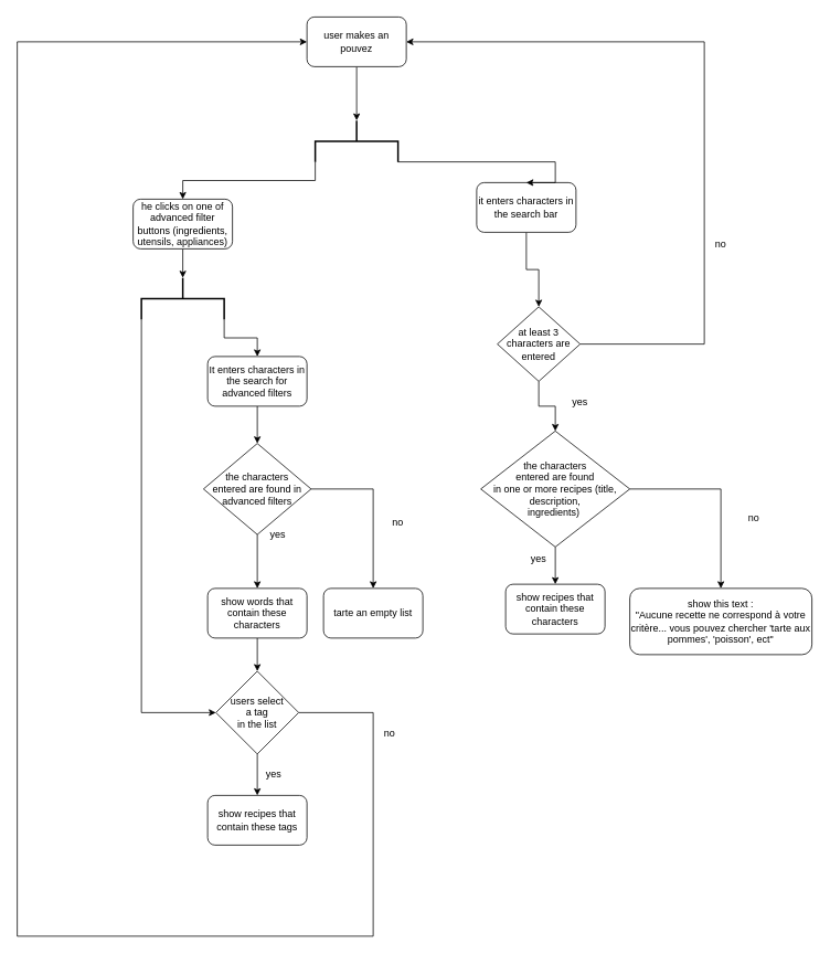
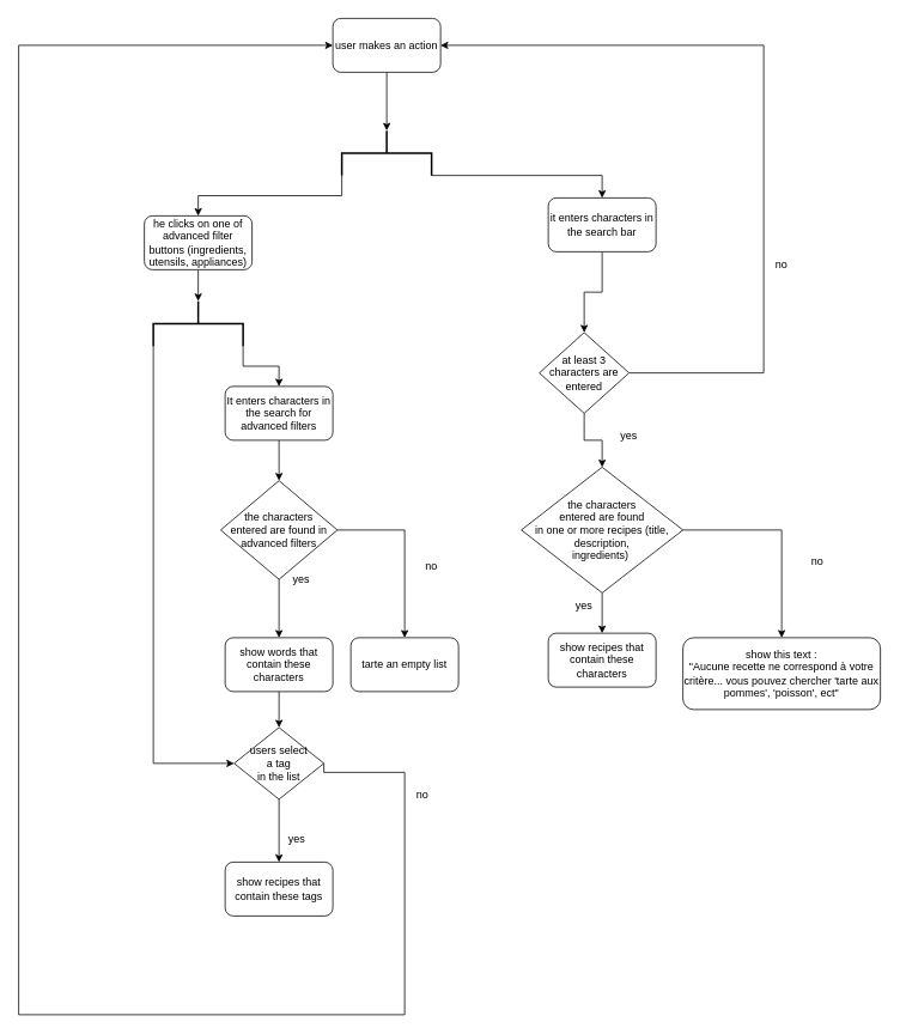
  <mxCell id="0" />
  <mxCell id="1" parent="0" />
  <mxCell id="2" style="edgeStyle=orthogonalEdgeStyle;rounded=0;orthogonalLoop=1;jettySize=auto;html=1;exitX=0.5;exitY=1;exitDx=0;exitDy=0;" edge="1" parent="1" source="3" target="6"><mxGeometry relative="1" as="geometry" /></mxCell>
- <mxCell id="3" value="it enters characters in the search bar" style="rounded=1;whiteSpace=wrap;html=1;" parent="1" vertex="1"><mxGeometry x="575" y="220" width="120" height="60" as="geometry" /></mxCell>
+ <mxCell id="3" value="it enters characters in the search bar" style="rounded=1;whiteSpace=wrap;html=1;" parent="1" vertex="1"><mxGeometry x="610" y="220" width="120" height="60" as="geometry" /></mxCell>
  <mxCell id="4" style="edgeStyle=orthogonalEdgeStyle;rounded=0;orthogonalLoop=1;jettySize=auto;html=1;exitX=0.5;exitY=1;exitDx=0;exitDy=0;entryX=0.5;entryY=0;entryDx=0;entryDy=0;" parent="1" source="6" target="11" edge="1"><mxGeometry relative="1" as="geometry"><mxPoint x="670" y="480" as="targetPoint" /></mxGeometry></mxCell>
  <mxCell id="5" style="edgeStyle=orthogonalEdgeStyle;rounded=0;orthogonalLoop=1;jettySize=auto;html=1;exitX=1;exitY=0.5;exitDx=0;exitDy=0;entryX=1;entryY=0.5;entryDx=0;entryDy=0;" parent="1" source="6" target="20" edge="1"><mxGeometry relative="1" as="geometry"><Array as="points"><mxPoint x="850" y="415" /><mxPoint x="850" y="50" /></Array><mxPoint x="820" y="290" as="targetPoint" /></mxGeometry></mxCell>
  <mxCell id="6" value="at least 3 characters are entered" style="rhombus;whiteSpace=wrap;html=1;" parent="1" vertex="1"><mxGeometry x="600" y="370" width="100" height="90" as="geometry" /></mxCell>
  <mxCell id="7" value="yes" style="text;html=1;strokeColor=none;fillColor=none;align=center;verticalAlign=middle;whiteSpace=wrap;rounded=0;" parent="1" vertex="1"><mxGeometry x="670" y="470" width="60" height="30" as="geometry" /></mxCell>
  <mxCell id="8" value="no" style="text;html=1;strokeColor=none;fillColor=none;align=center;verticalAlign=middle;whiteSpace=wrap;rounded=0;" parent="1" vertex="1"><mxGeometry x="840" y="280" width="60" height="30" as="geometry" /></mxCell>
  <mxCell id="9" style="edgeStyle=orthogonalEdgeStyle;rounded=0;orthogonalLoop=1;jettySize=auto;html=1;exitX=0.5;exitY=1;exitDx=0;exitDy=0;" parent="1" source="11" target="12" edge="1"><mxGeometry relative="1" as="geometry" /></mxCell>
  <mxCell id="10" style="edgeStyle=orthogonalEdgeStyle;rounded=0;orthogonalLoop=1;jettySize=auto;html=1;exitX=1;exitY=0.5;exitDx=0;exitDy=0;entryX=0.5;entryY=0;entryDx=0;entryDy=0;" parent="1" source="11" target="14" edge="1"><mxGeometry relative="1" as="geometry" /></mxCell>
  <mxCell id="11" value="the characters &lt;br&gt;entered are found &lt;br&gt;in one or more recipes (title,&lt;br&gt;description,&lt;br&gt;ingredients)&amp;nbsp;" style="rhombus;whiteSpace=wrap;html=1;" parent="1" vertex="1"><mxGeometry x="580" y="520" width="180" height="140" as="geometry" /></mxCell>
  <mxCell id="12" value="show recipes that contain these characters" style="rounded=1;whiteSpace=wrap;html=1;" parent="1" vertex="1"><mxGeometry x="610" y="705" width="120" height="60" as="geometry" /></mxCell>
  <mxCell id="13" value="yes" style="text;html=1;strokeColor=none;fillColor=none;align=center;verticalAlign=middle;whiteSpace=wrap;rounded=0;" parent="1" vertex="1"><mxGeometry x="620" y="660" width="60" height="30" as="geometry" /></mxCell>
  <mxCell id="14" value="show this text :&lt;br&gt;&quot;Aucune recette ne correspond à votre critère... vous pouvez chercher 'tarte aux pommes', 'poisson', ect&quot;" style="rounded=1;whiteSpace=wrap;html=1;" parent="1" vertex="1"><mxGeometry x="760" y="710" width="220" height="80" as="geometry" /></mxCell>
  <mxCell id="15" value="no" style="text;html=1;strokeColor=none;fillColor=none;align=center;verticalAlign=middle;whiteSpace=wrap;rounded=0;" parent="1" vertex="1"><mxGeometry x="880" y="610" width="60" height="30" as="geometry" /></mxCell>
  <mxCell id="16" style="edgeStyle=orthogonalEdgeStyle;rounded=0;orthogonalLoop=1;jettySize=auto;html=1;exitX=1;exitY=0;exitDx=0;exitDy=0;exitPerimeter=0;entryX=0.5;entryY=0;entryDx=0;entryDy=0;" edge="1" parent="1" source="18" target="3"><mxGeometry relative="1" as="geometry"><Array as="points"><mxPoint x="670" y="195" /></Array></mxGeometry></mxCell>
  <mxCell id="17" style="edgeStyle=orthogonalEdgeStyle;rounded=0;orthogonalLoop=1;jettySize=auto;html=1;exitX=1;exitY=1;exitDx=0;exitDy=0;exitPerimeter=0;" edge="1" parent="1" source="18" target="22"><mxGeometry relative="1" as="geometry" /></mxCell>
  <mxCell id="18" value="" style="strokeWidth=2;html=1;shape=mxgraph.flowchart.annotation_2;align=left;labelPosition=right;pointerEvents=1;rotation=90;" vertex="1" parent="1"><mxGeometry x="405" y="120" width="50" height="100" as="geometry" /></mxCell>
  <mxCell id="19" style="edgeStyle=orthogonalEdgeStyle;rounded=0;orthogonalLoop=1;jettySize=auto;html=1;exitX=0.5;exitY=1;exitDx=0;exitDy=0;entryX=0;entryY=0.5;entryDx=0;entryDy=0;entryPerimeter=0;" edge="1" parent="1" source="20" target="18"><mxGeometry relative="1" as="geometry" /></mxCell>
- <mxCell id="20" value="user makes an pouvez" style="rounded=1;whiteSpace=wrap;html=1;" vertex="1" parent="1"><mxGeometry x="370" y="20" width="120" height="60" as="geometry" /></mxCell>
+ <mxCell id="20" value="user makes an action" style="rounded=1;whiteSpace=wrap;html=1;" vertex="1" parent="1"><mxGeometry x="370" y="20" width="120" height="60" as="geometry" /></mxCell>
  <mxCell id="21" style="edgeStyle=orthogonalEdgeStyle;rounded=0;orthogonalLoop=1;jettySize=auto;html=1;exitX=0.5;exitY=1;exitDx=0;exitDy=0;entryX=0;entryY=0.5;entryDx=0;entryDy=0;entryPerimeter=0;" edge="1" parent="1" source="22" target="25"><mxGeometry relative="1" as="geometry" /></mxCell>
  <mxCell id="22" value="he clicks on one of advanced filter buttons (ingredients, utensils, appliances)" style="rounded=1;whiteSpace=wrap;html=1;" vertex="1" parent="1"><mxGeometry x="160" y="240" width="120" height="60" as="geometry" /></mxCell>
  <mxCell id="23" style="edgeStyle=orthogonalEdgeStyle;rounded=0;orthogonalLoop=1;jettySize=auto;html=1;exitX=1;exitY=0;exitDx=0;exitDy=0;exitPerimeter=0;" edge="1" parent="1" source="25" target="27"><mxGeometry relative="1" as="geometry" /></mxCell>
  <mxCell id="24" style="edgeStyle=orthogonalEdgeStyle;rounded=0;orthogonalLoop=1;jettySize=auto;html=1;exitX=1;exitY=1;exitDx=0;exitDy=0;exitPerimeter=0;entryX=0;entryY=0.5;entryDx=0;entryDy=0;" edge="1" parent="1" source="25" target="39"><mxGeometry relative="1" as="geometry"><mxPoint x="170" y="830" as="targetPoint" /></mxGeometry></mxCell>
  <mxCell id="25" value="" style="strokeWidth=2;html=1;shape=mxgraph.flowchart.annotation_2;align=left;labelPosition=right;pointerEvents=1;rotation=90;" vertex="1" parent="1"><mxGeometry x="195" y="310" width="50" height="100" as="geometry" /></mxCell>
  <mxCell id="26" style="edgeStyle=orthogonalEdgeStyle;rounded=0;orthogonalLoop=1;jettySize=auto;html=1;exitX=0.5;exitY=1;exitDx=0;exitDy=0;" edge="1" parent="1" source="27" target="32"><mxGeometry relative="1" as="geometry" /></mxCell>
  <mxCell id="27" value="It enters characters in the search for advanced filters" style="rounded=1;whiteSpace=wrap;html=1;" vertex="1" parent="1"><mxGeometry x="250" y="430" width="120" height="60" as="geometry" /></mxCell>
  <mxCell id="28" style="edgeStyle=orthogonalEdgeStyle;rounded=0;orthogonalLoop=1;jettySize=auto;html=1;exitX=0.5;exitY=1;exitDx=0;exitDy=0;" edge="1" parent="1" source="29" target="39"><mxGeometry relative="1" as="geometry" /></mxCell>
  <mxCell id="29" value="show words that contain these characters" style="rounded=1;whiteSpace=wrap;html=1;" vertex="1" parent="1"><mxGeometry x="250" y="710" width="120" height="60" as="geometry" /></mxCell>
  <mxCell id="30" style="edgeStyle=orthogonalEdgeStyle;rounded=0;orthogonalLoop=1;jettySize=auto;html=1;exitX=0.5;exitY=1;exitDx=0;exitDy=0;" edge="1" parent="1" source="32" target="29"><mxGeometry relative="1" as="geometry" /></mxCell>
  <mxCell id="31" style="edgeStyle=orthogonalEdgeStyle;rounded=0;orthogonalLoop=1;jettySize=auto;html=1;exitX=1;exitY=0.5;exitDx=0;exitDy=0;entryX=0.5;entryY=0;entryDx=0;entryDy=0;" edge="1" parent="1" source="32" target="33"><mxGeometry relative="1" as="geometry" /></mxCell>
  <mxCell id="32" value="the characters&lt;br&gt;entered are found in advanced filters" style="rhombus;whiteSpace=wrap;html=1;" vertex="1" parent="1"><mxGeometry x="245" y="535" width="130" height="110" as="geometry" /></mxCell>
  <mxCell id="33" value="tarte an empty list" style="rounded=1;whiteSpace=wrap;html=1;" vertex="1" parent="1"><mxGeometry x="390" y="710" width="120" height="60" as="geometry" /></mxCell>
  <mxCell id="34" value="yes" style="text;html=1;strokeColor=none;fillColor=none;align=center;verticalAlign=middle;whiteSpace=wrap;rounded=0;" vertex="1" parent="1"><mxGeometry x="305" y="630" width="60" height="30" as="geometry" /></mxCell>
  <mxCell id="35" value="no" style="text;html=1;strokeColor=none;fillColor=none;align=center;verticalAlign=middle;whiteSpace=wrap;rounded=0;" vertex="1" parent="1"><mxGeometry x="450" y="620" width="60" height="20" as="geometry" /></mxCell>
  <mxCell id="36" value="show recipes that contain these tags" style="rounded=1;whiteSpace=wrap;html=1;" vertex="1" parent="1"><mxGeometry x="250" y="960" width="120" height="60" as="geometry" /></mxCell>
  <mxCell id="37" style="edgeStyle=orthogonalEdgeStyle;rounded=0;orthogonalLoop=1;jettySize=auto;html=1;exitX=0.5;exitY=1;exitDx=0;exitDy=0;" edge="1" parent="1" source="39" target="36"><mxGeometry relative="1" as="geometry" /></mxCell>
  <mxCell id="38" style="edgeStyle=orthogonalEdgeStyle;rounded=0;orthogonalLoop=1;jettySize=auto;html=1;exitX=1;exitY=0.5;exitDx=0;exitDy=0;entryX=0;entryY=0.5;entryDx=0;entryDy=0;" edge="1" parent="1" source="39" target="20"><mxGeometry relative="1" as="geometry"><Array as="points"><mxPoint x="450" y="860" /><mxPoint x="450" y="1130" /><mxPoint x="20" y="1130" /><mxPoint x="20" y="50" /></Array></mxGeometry></mxCell>
- <mxCell id="39" value="users select &lt;br&gt;a tag &lt;br&gt;in the list" style="rhombus;whiteSpace=wrap;html=1;" vertex="1" parent="1"><mxGeometry x="260" y="810" width="100" height="100" as="geometry" /></mxCell>
+ <mxCell id="39" value="users select &lt;br&gt;a tag &lt;br&gt;in the list" style="rhombus;whiteSpace=wrap;html=1;" vertex="1" parent="1"><mxGeometry x="260" y="810" width="100" height="80" as="geometry" /></mxCell>
  <mxCell id="40" value="yes" style="text;html=1;strokeColor=none;fillColor=none;align=center;verticalAlign=middle;whiteSpace=wrap;rounded=0;" vertex="1" parent="1"><mxGeometry x="300" y="920" width="60" height="30" as="geometry" /></mxCell>
  <mxCell id="41" value="no" style="text;html=1;strokeColor=none;fillColor=none;align=center;verticalAlign=middle;whiteSpace=wrap;rounded=0;" vertex="1" parent="1"><mxGeometry x="440" y="870" width="60" height="30" as="geometry" /></mxCell>
